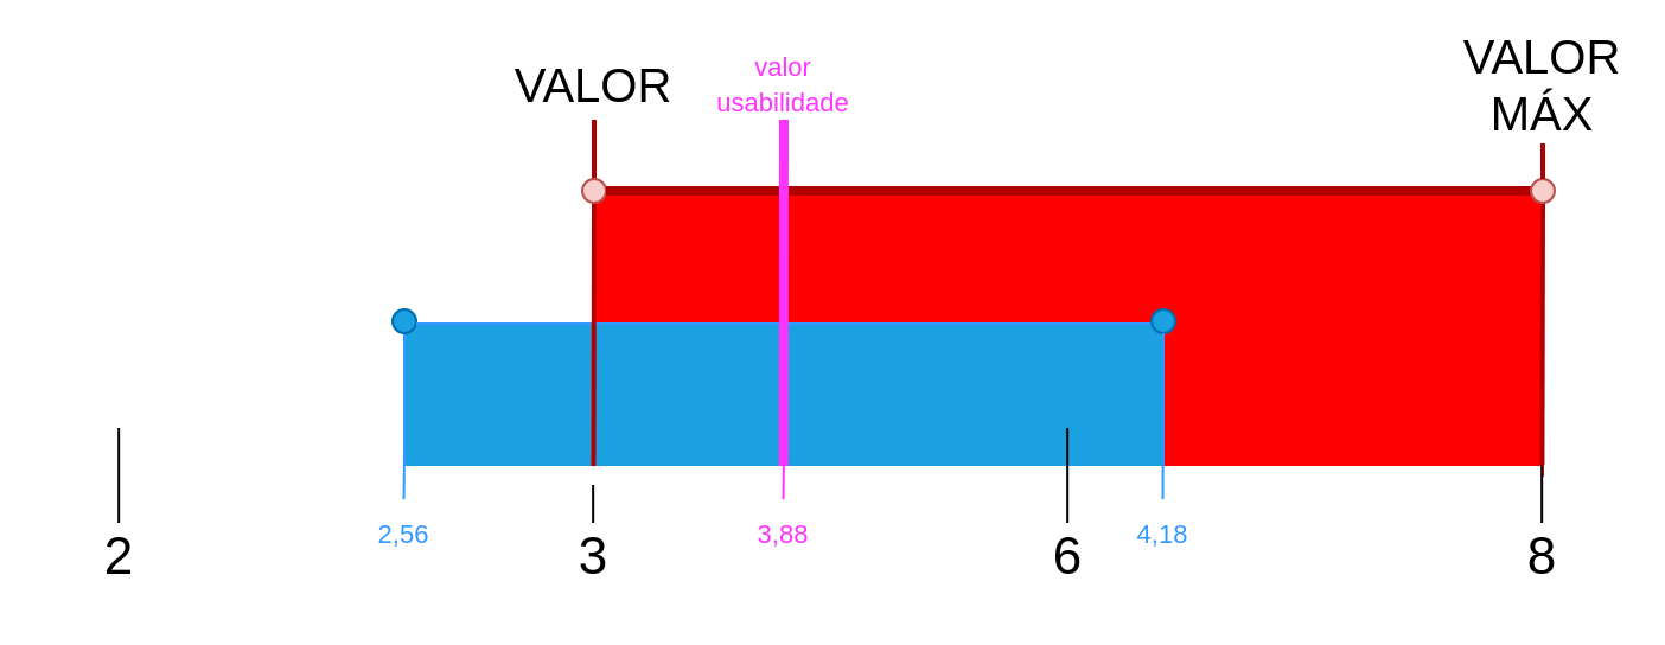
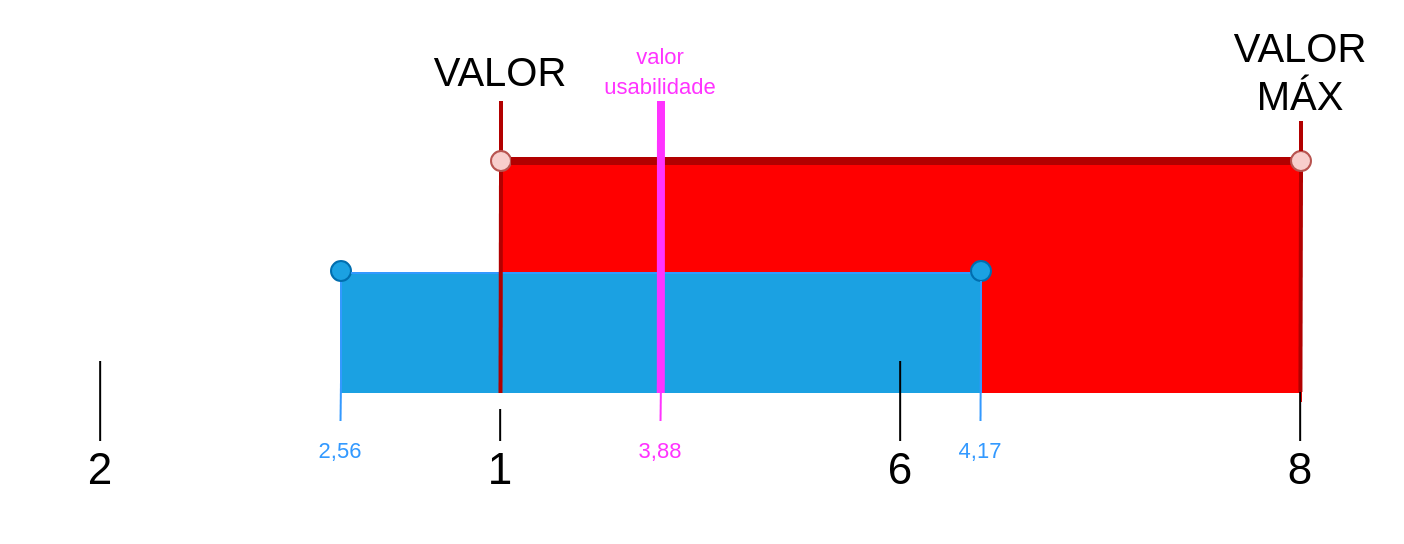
  <mxCell id="0" />
  <mxCell id="1" parent="0" />
  <mxCell id="2" value="" style="rounded=0;whiteSpace=wrap;html=1;strokeColor=#FF0000;fillColor=#FF0000;" parent="1" vertex="1"><mxGeometry x="251" y="80" width="399" height="120" as="geometry" /></mxCell>
  <mxCell id="3" value="" style="rounded=0;whiteSpace=wrap;html=1;fillColor=#1ba1e2;fontColor=#ffffff;strokeColor=#3399FF;" parent="1" vertex="1"><mxGeometry x="170" y="136" width="320" height="64" as="geometry" /></mxCell>
  <mxCell id="4" value="" style="endArrow=none;html=1;rounded=0;strokeColor=#3399FF;fillColor=#60a917;" parent="1" target="18" edge="1"><mxGeometry width="50" height="50" relative="1" as="geometry"><mxPoint x="170" y="190" as="sourcePoint" /><mxPoint x="170.04" y="130" as="targetPoint" /></mxGeometry></mxCell>
  <mxCell id="5" value="" style="endArrow=none;html=1;rounded=0;" parent="1" edge="1"><mxGeometry width="50" height="50" relative="1" as="geometry"><mxPoint x="249.58" y="220" as="sourcePoint" /><mxPoint x="249.58" y="180" as="targetPoint" /></mxGeometry></mxCell>
  <mxCell id="6" value="" style="endArrow=none;html=1;rounded=0;strokeWidth=8;strokeColor=#FFFFFF;" parent="1" edge="1"><mxGeometry width="50" height="50" relative="1" as="geometry"><mxPoint x="50" y="200" as="sourcePoint" /><mxPoint x="650" y="200" as="targetPoint" /></mxGeometry></mxCell>
  <mxCell id="7" value="&lt;font style=&quot;font-size: 22px;&quot;&gt;2&lt;/font&gt;" style="text;html=1;strokeColor=none;fillColor=none;align=center;verticalAlign=middle;whiteSpace=wrap;rounded=0;" parent="1" vertex="1"><mxGeometry x="20" y="220" width="60" height="30" as="geometry" /></mxCell>
  <mxCell id="8" value="" style="endArrow=none;html=1;rounded=0;" parent="1" edge="1"><mxGeometry width="50" height="50" relative="1" as="geometry"><mxPoint x="49.58" y="220" as="sourcePoint" /><mxPoint x="49.58" y="180" as="targetPoint" /></mxGeometry></mxCell>
  <mxCell id="9" value="&lt;font style=&quot;font-size: 22px;&quot;&gt;6&lt;/font&gt;" style="text;html=1;strokeColor=none;fillColor=none;align=center;verticalAlign=middle;whiteSpace=wrap;rounded=0;" parent="1" vertex="1"><mxGeometry x="420" y="220" width="60" height="30" as="geometry" /></mxCell>
  <mxCell id="10" value="" style="endArrow=none;html=1;rounded=0;" parent="1" edge="1"><mxGeometry width="50" height="50" relative="1" as="geometry"><mxPoint x="449.58" y="220" as="sourcePoint" /><mxPoint x="449.58" y="180" as="targetPoint" /></mxGeometry></mxCell>
- <mxCell id="11" value="&lt;font style=&quot;font-size: 22px;&quot;&gt;3&lt;/font&gt;" style="text;html=1;strokeColor=none;fillColor=none;align=center;verticalAlign=middle;whiteSpace=wrap;rounded=0;" parent="1" vertex="1"><mxGeometry x="220" y="220" width="60" height="30" as="geometry" /></mxCell>
+ <mxCell id="11" value="&lt;font style=&quot;font-size: 22px;&quot;&gt;1&lt;/font&gt;" style="text;html=1;strokeColor=none;fillColor=none;align=center;verticalAlign=middle;whiteSpace=wrap;rounded=0;" parent="1" vertex="1"><mxGeometry x="220" y="220" width="60" height="30" as="geometry" /></mxCell>
  <mxCell id="12" value="&lt;font style=&quot;font-size: 20px;&quot;&gt;VALOR&lt;/font&gt;" style="text;html=1;strokeColor=none;fillColor=none;align=center;verticalAlign=middle;whiteSpace=wrap;rounded=0;" parent="1" vertex="1"><mxGeometry x="220" y="20" width="60" height="30" as="geometry" /></mxCell>
  <mxCell id="13" value="&lt;font color=&quot;#ff33ff&quot; style=&quot;font-size: 11px;&quot;&gt;3,88&lt;/font&gt;" style="text;html=1;strokeColor=none;fillColor=none;align=center;verticalAlign=middle;whiteSpace=wrap;rounded=0;" parent="1" vertex="1"><mxGeometry x="300" y="210" width="60" height="30" as="geometry" /></mxCell>
  <mxCell id="14" value="" style="endArrow=none;html=1;rounded=0;strokeColor=#FF33FF;fillColor=#1ba1e2;" parent="1" edge="1"><mxGeometry width="50" height="50" relative="1" as="geometry"><mxPoint x="329.76" y="210" as="sourcePoint" /><mxPoint x="330" y="190" as="targetPoint" /></mxGeometry></mxCell>
  <mxCell id="15" value="&lt;font color=&quot;#3399ff&quot; style=&quot;font-size: 11px;&quot;&gt;2,56&lt;/font&gt;" style="text;html=1;strokeColor=none;fillColor=none;align=center;verticalAlign=middle;whiteSpace=wrap;rounded=0;" parent="1" vertex="1"><mxGeometry x="140" y="210" width="60" height="30" as="geometry" /></mxCell>
  <mxCell id="16" value="" style="endArrow=none;html=1;rounded=0;strokeColor=#3399FF;fillColor=#60a917;" parent="1" edge="1"><mxGeometry width="50" height="50" relative="1" as="geometry"><mxPoint x="169.76" y="210" as="sourcePoint" /><mxPoint x="170" y="190" as="targetPoint" /></mxGeometry></mxCell>
  <mxCell id="17" value="" style="endArrow=none;html=1;rounded=0;strokeColor=#2D7600;fillColor=#60a917;" parent="1" edge="1"><mxGeometry width="50" height="50" relative="1" as="geometry"><mxPoint x="329.8" y="190" as="sourcePoint" /><mxPoint x="329.84" y="130" as="targetPoint" /></mxGeometry></mxCell>
  <mxCell id="18" value="" style="ellipse;whiteSpace=wrap;html=1;aspect=fixed;fillColor=#1ba1e2;fontColor=#ffffff;strokeColor=#006EAF;" parent="1" vertex="1"><mxGeometry x="165" y="130" width="10" height="10" as="geometry" /></mxCell>
  <mxCell id="19" value="" style="ellipse;whiteSpace=wrap;html=1;aspect=fixed;fillColor=#1ba1e2;fontColor=#ffffff;strokeColor=#006EAF;" parent="1" vertex="1"><mxGeometry x="485" y="130" width="10" height="10" as="geometry" /></mxCell>
  <mxCell id="20" value="" style="endArrow=none;html=1;rounded=0;strokeColor=#3399FF;fillColor=#60a917;entryX=1;entryY=0.5;entryDx=0;entryDy=0;exitX=0;exitY=0.5;exitDx=0;exitDy=0;" parent="1" edge="1"><mxGeometry width="50" height="50" relative="1" as="geometry"><mxPoint x="405" y="136" as="sourcePoint" /><mxPoint x="175" y="136" as="targetPoint" /></mxGeometry></mxCell>
  <mxCell id="21" value="" style="endArrow=none;html=1;rounded=0;strokeWidth=2;fillColor=#e51400;strokeColor=#B20000;entryX=0.5;entryY=1;entryDx=0;entryDy=0;" parent="1" source="24" target="12" edge="1"><mxGeometry width="50" height="50" relative="1" as="geometry"><mxPoint x="249.76" y="196" as="sourcePoint" /><mxPoint x="250" y="70" as="targetPoint" /></mxGeometry></mxCell>
  <mxCell id="22" value="&lt;font color=&quot;#ff33ff&quot; style=&quot;font-size: 11px;&quot;&gt;valor usabilidade&lt;/font&gt;" style="text;html=1;strokeColor=none;fillColor=none;align=center;verticalAlign=middle;whiteSpace=wrap;rounded=0;" parent="1" vertex="1"><mxGeometry x="300" y="20" width="60" height="30" as="geometry" /></mxCell>
  <mxCell id="23" value="" style="endArrow=none;html=1;rounded=0;strokeWidth=2;fillColor=#e51400;strokeColor=#B20000;" parent="1" target="24" edge="1"><mxGeometry width="50" height="50" relative="1" as="geometry"><mxPoint x="249.76" y="196" as="sourcePoint" /><mxPoint x="250" y="70" as="targetPoint" /></mxGeometry></mxCell>
  <mxCell id="24" value="" style="ellipse;whiteSpace=wrap;html=1;aspect=fixed;fillColor=#f8cecc;strokeColor=#b85450;" parent="1" vertex="1"><mxGeometry x="245" y="75" width="10" height="10" as="geometry" /></mxCell>
  <mxCell id="25" value="" style="endArrow=none;html=1;rounded=0;strokeWidth=4;fillColor=#e51400;strokeColor=#B20000;entryX=1;entryY=0.5;entryDx=0;entryDy=0;" parent="1" target="24" edge="1"><mxGeometry width="50" height="50" relative="1" as="geometry"><mxPoint x="650" y="80" as="sourcePoint" /><mxPoint x="260" y="100" as="targetPoint" /></mxGeometry></mxCell>
  <mxCell id="26" value="&lt;font style=&quot;font-size: 22px;&quot;&gt;8&lt;/font&gt;" style="text;html=1;strokeColor=none;fillColor=none;align=center;verticalAlign=middle;whiteSpace=wrap;rounded=0;" vertex="1" parent="1"><mxGeometry x="620" y="220" width="60" height="30" as="geometry" /></mxCell>
  <mxCell id="27" value="" style="endArrow=none;html=1;rounded=0;" edge="1" parent="1"><mxGeometry width="50" height="50" relative="1" as="geometry"><mxPoint x="649.58" y="220" as="sourcePoint" /><mxPoint x="649.58" y="180" as="targetPoint" /></mxGeometry></mxCell>
- <mxCell id="28" value="&lt;font color=&quot;#3399ff&quot; style=&quot;font-size: 11px;&quot;&gt;4,18&lt;/font&gt;" style="text;html=1;strokeColor=none;fillColor=none;align=center;verticalAlign=middle;whiteSpace=wrap;rounded=0;" vertex="1" parent="1"><mxGeometry x="460" y="210" width="60" height="30" as="geometry" /></mxCell>
+ <mxCell id="28" value="&lt;font color=&quot;#3399ff&quot; style=&quot;font-size: 11px;&quot;&gt;4,17&lt;/font&gt;" style="text;html=1;strokeColor=none;fillColor=none;align=center;verticalAlign=middle;whiteSpace=wrap;rounded=0;" vertex="1" parent="1"><mxGeometry x="460" y="210" width="60" height="30" as="geometry" /></mxCell>
  <mxCell id="29" value="" style="endArrow=none;html=1;rounded=0;strokeColor=#3399FF;fillColor=#60a917;entryX=0.5;entryY=1;entryDx=0;entryDy=0;" edge="1" parent="1" target="19"><mxGeometry width="50" height="50" relative="1" as="geometry"><mxPoint x="489.76" y="210" as="sourcePoint" /><mxPoint x="490" y="190" as="targetPoint" /></mxGeometry></mxCell>
  <mxCell id="30" value="" style="endArrow=none;html=1;rounded=0;strokeWidth=2;fillColor=#e51400;strokeColor=#B20000;" edge="1" parent="1" source="32"><mxGeometry width="50" height="50" relative="1" as="geometry"><mxPoint x="649.71" y="195.5" as="sourcePoint" /><mxPoint x="650" y="80" as="targetPoint" /></mxGeometry></mxCell>
  <mxCell id="31" value="" style="endArrow=none;html=1;rounded=0;strokeWidth=2;fillColor=#e51400;strokeColor=#B20000;" edge="1" parent="1" target="32"><mxGeometry width="50" height="50" relative="1" as="geometry"><mxPoint x="649.71" y="195.5" as="sourcePoint" /><mxPoint x="650" y="80" as="targetPoint" /></mxGeometry></mxCell>
  <mxCell id="32" value="" style="ellipse;whiteSpace=wrap;html=1;aspect=fixed;fillColor=#f8cecc;strokeColor=#b85450;" vertex="1" parent="1"><mxGeometry x="645" y="75" width="10" height="10" as="geometry" /></mxCell>
  <mxCell id="33" value="" style="endArrow=none;html=1;rounded=0;strokeColor=#FF33FF;fillColor=#1ba1e2;strokeWidth=4;fontColor=#ff25a7;labelBackgroundColor=#FF33FF;exitX=0.5;exitY=1;exitDx=0;exitDy=0;" parent="1" edge="1" source="22"><mxGeometry width="50" height="50" relative="1" as="geometry"><mxPoint x="330" y="70" as="sourcePoint" /><mxPoint x="329.89" y="196" as="targetPoint" /></mxGeometry></mxCell>
  <mxCell id="34" value="" style="endArrow=none;html=1;rounded=0;strokeWidth=2;fillColor=#e51400;strokeColor=#B20000;entryX=0.5;entryY=1;entryDx=0;entryDy=0;" edge="1" parent="1"><mxGeometry width="50" height="50" relative="1" as="geometry"><mxPoint x="650" y="75" as="sourcePoint" /><mxPoint x="650" y="60" as="targetPoint" /></mxGeometry></mxCell>
  <mxCell id="35" value="&lt;span style=&quot;font-size: 20px;&quot;&gt;VALOR MÁX&lt;/span&gt;" style="text;html=1;strokeColor=none;fillColor=none;align=center;verticalAlign=middle;whiteSpace=wrap;rounded=0;" vertex="1" parent="1"><mxGeometry x="620" y="20" width="60" height="30" as="geometry" /></mxCell>
